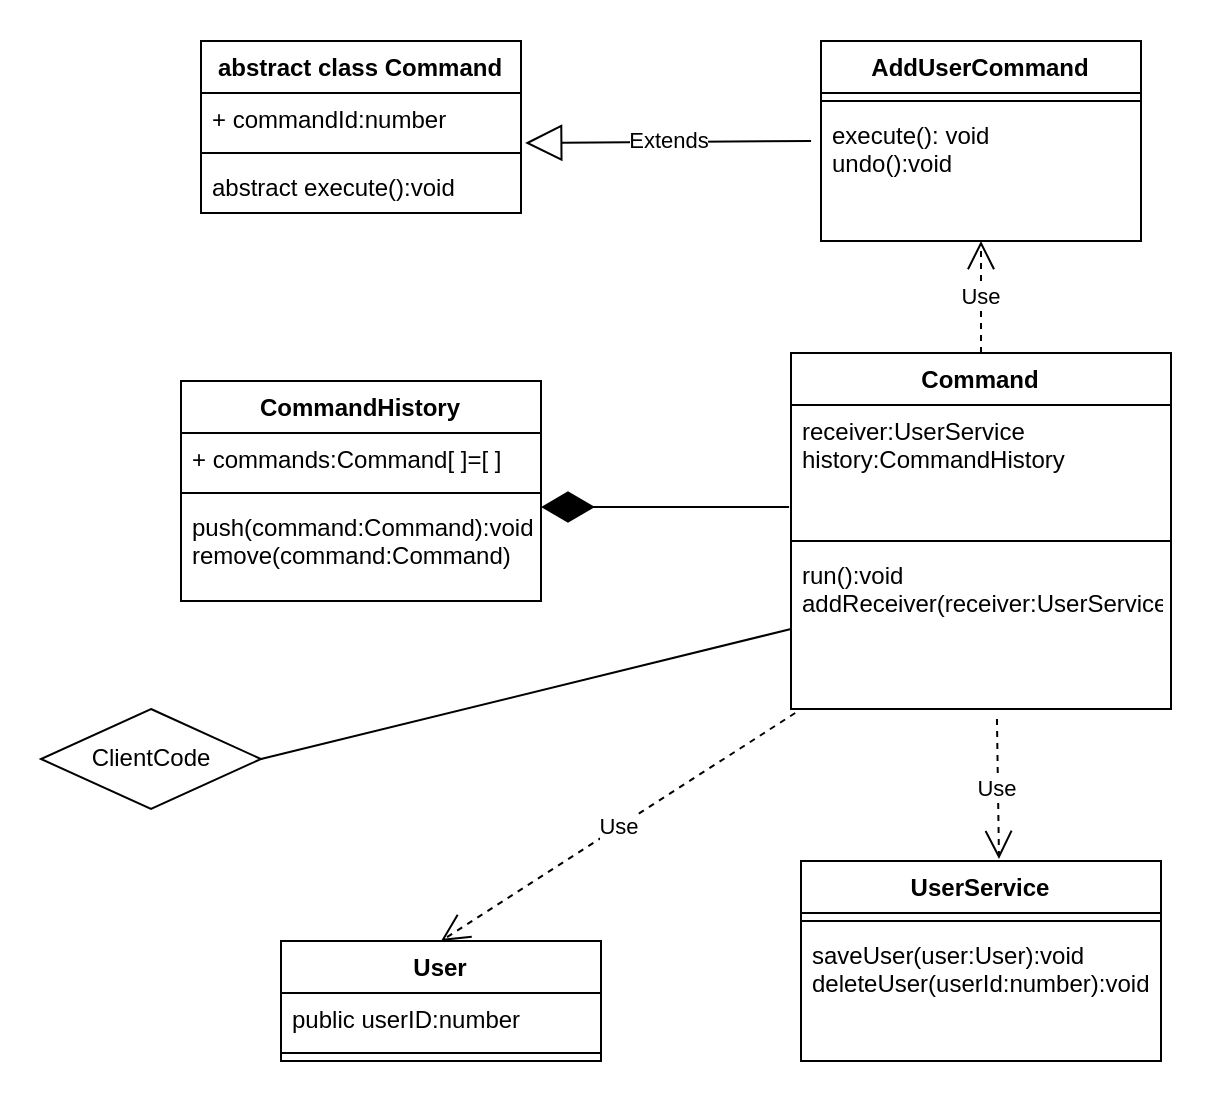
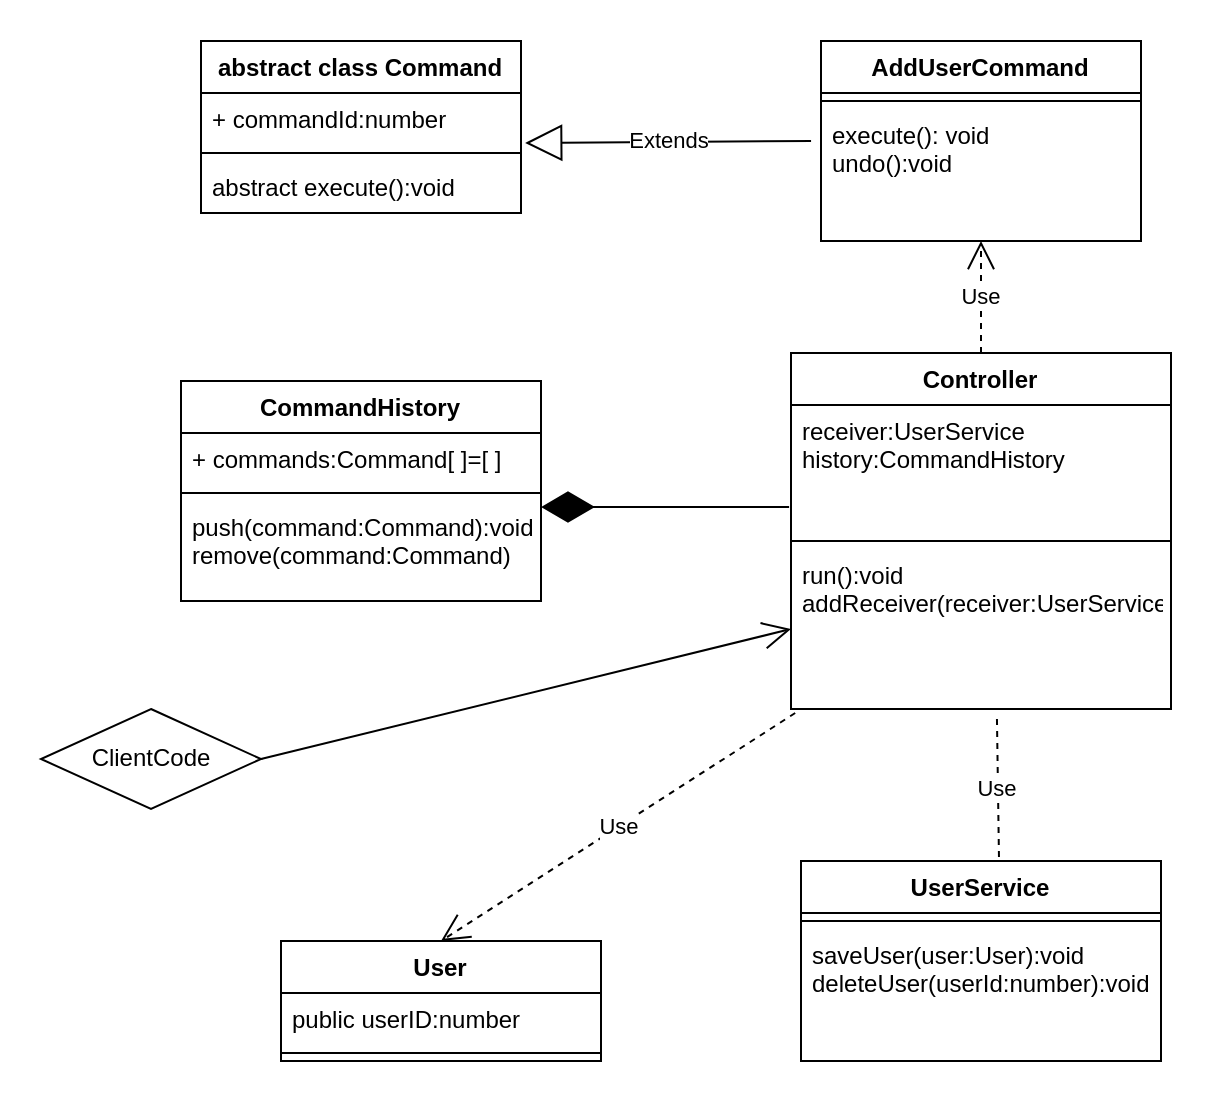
  <mxCell id="0" />
  <mxCell id="1" parent="0" />
  <mxCell id="2" value="User" style="swimlane;fontStyle=1;align=center;verticalAlign=top;childLayout=stackLayout;horizontal=1;startSize=26;horizontalStack=0;resizeParent=1;resizeParentMax=0;resizeLast=0;collapsible=1;marginBottom=0;" vertex="1" parent="1"><mxGeometry x="140" y="470" width="160" height="60" as="geometry" /></mxCell>
  <mxCell id="3" value="public userID:number" style="text;strokeColor=none;fillColor=none;align=left;verticalAlign=top;spacingLeft=4;spacingRight=4;overflow=hidden;rotatable=0;points=[[0,0.5],[1,0.5]];portConstraint=eastwest;" vertex="1" parent="2"><mxGeometry y="26" width="160" height="26" as="geometry" /></mxCell>
  <mxCell id="4" value="" style="line;strokeWidth=1;fillColor=none;align=left;verticalAlign=middle;spacingTop=-1;spacingLeft=3;spacingRight=3;rotatable=0;labelPosition=right;points=[];portConstraint=eastwest;strokeColor=inherit;" vertex="1" parent="2"><mxGeometry y="52" width="160" height="8" as="geometry" /></mxCell>
  <mxCell id="5" value="abstract class Command" style="swimlane;fontStyle=1;align=center;verticalAlign=top;childLayout=stackLayout;horizontal=1;startSize=26;horizontalStack=0;resizeParent=1;resizeParentMax=0;resizeLast=0;collapsible=1;marginBottom=0;" vertex="1" parent="1"><mxGeometry x="100" y="20" width="160" height="86" as="geometry" /></mxCell>
  <mxCell id="6" value="+ commandId:number" style="text;strokeColor=none;fillColor=none;align=left;verticalAlign=top;spacingLeft=4;spacingRight=4;overflow=hidden;rotatable=0;points=[[0,0.5],[1,0.5]];portConstraint=eastwest;" vertex="1" parent="5"><mxGeometry y="26" width="160" height="26" as="geometry" /></mxCell>
  <mxCell id="7" value="" style="line;strokeWidth=1;fillColor=none;align=left;verticalAlign=middle;spacingTop=-1;spacingLeft=3;spacingRight=3;rotatable=0;labelPosition=right;points=[];portConstraint=eastwest;strokeColor=inherit;" vertex="1" parent="5"><mxGeometry y="52" width="160" height="8" as="geometry" /></mxCell>
  <mxCell id="8" value="abstract execute():void" style="text;strokeColor=none;fillColor=none;align=left;verticalAlign=top;spacingLeft=4;spacingRight=4;overflow=hidden;rotatable=0;points=[[0,0.5],[1,0.5]];portConstraint=eastwest;" vertex="1" parent="5"><mxGeometry y="60" width="160" height="26" as="geometry" /></mxCell>
  <mxCell id="9" value="CommandHistory" style="swimlane;fontStyle=1;align=center;verticalAlign=top;childLayout=stackLayout;horizontal=1;startSize=26;horizontalStack=0;resizeParent=1;resizeParentMax=0;resizeLast=0;collapsible=1;marginBottom=0;" vertex="1" parent="1"><mxGeometry x="90" y="190" width="180" height="110" as="geometry" /></mxCell>
  <mxCell id="10" value="+ commands:Command[ ]=[ ]" style="text;strokeColor=none;fillColor=none;align=left;verticalAlign=top;spacingLeft=4;spacingRight=4;overflow=hidden;rotatable=0;points=[[0,0.5],[1,0.5]];portConstraint=eastwest;" vertex="1" parent="9"><mxGeometry y="26" width="180" height="26" as="geometry" /></mxCell>
  <mxCell id="11" value="" style="line;strokeWidth=1;fillColor=none;align=left;verticalAlign=middle;spacingTop=-1;spacingLeft=3;spacingRight=3;rotatable=0;labelPosition=right;points=[];portConstraint=eastwest;strokeColor=inherit;" vertex="1" parent="9"><mxGeometry y="52" width="180" height="8" as="geometry" /></mxCell>
  <mxCell id="12" value="push(command:Command):void&#10;remove(command:Command)" style="text;strokeColor=none;fillColor=none;align=left;verticalAlign=top;spacingLeft=4;spacingRight=4;overflow=hidden;rotatable=0;points=[[0,0.5],[1,0.5]];portConstraint=eastwest;" vertex="1" parent="9"><mxGeometry y="60" width="180" height="50" as="geometry" /></mxCell>
  <mxCell id="13" value="UserService" style="swimlane;fontStyle=1;align=center;verticalAlign=top;childLayout=stackLayout;horizontal=1;startSize=26;horizontalStack=0;resizeParent=1;resizeParentMax=0;resizeLast=0;collapsible=1;marginBottom=0;" vertex="1" parent="1"><mxGeometry x="400" y="430" width="180" height="100" as="geometry" /></mxCell>
  <mxCell id="14" value="" style="line;strokeWidth=1;fillColor=none;align=left;verticalAlign=middle;spacingTop=-1;spacingLeft=3;spacingRight=3;rotatable=0;labelPosition=right;points=[];portConstraint=eastwest;strokeColor=inherit;" vertex="1" parent="13"><mxGeometry y="26" width="180" height="8" as="geometry" /></mxCell>
  <mxCell id="15" value="saveUser(user:User):void&#10;deleteUser(userId:number):void" style="text;strokeColor=none;fillColor=none;align=left;verticalAlign=top;spacingLeft=4;spacingRight=4;overflow=hidden;rotatable=0;points=[[0,0.5],[1,0.5]];portConstraint=eastwest;" vertex="1" parent="13"><mxGeometry y="34" width="180" height="66" as="geometry" /></mxCell>
  <mxCell id="16" value="AddUserCommand" style="swimlane;fontStyle=1;align=center;verticalAlign=top;childLayout=stackLayout;horizontal=1;startSize=26;horizontalStack=0;resizeParent=1;resizeParentMax=0;resizeLast=0;collapsible=1;marginBottom=0;" vertex="1" parent="1"><mxGeometry x="410" y="20" width="160" height="100" as="geometry" /></mxCell>
  <mxCell id="17" value="" style="line;strokeWidth=1;fillColor=none;align=left;verticalAlign=middle;spacingTop=-1;spacingLeft=3;spacingRight=3;rotatable=0;labelPosition=right;points=[];portConstraint=eastwest;strokeColor=inherit;" vertex="1" parent="16"><mxGeometry y="26" width="160" height="8" as="geometry" /></mxCell>
  <mxCell id="18" value="execute(): void&#10;undo():void" style="text;strokeColor=none;fillColor=none;align=left;verticalAlign=top;spacingLeft=4;spacingRight=4;overflow=hidden;rotatable=0;points=[[0,0.5],[1,0.5]];portConstraint=eastwest;" vertex="1" parent="16"><mxGeometry y="34" width="160" height="66" as="geometry" /></mxCell>
  <mxCell id="19" value="Extends" style="endArrow=block;endSize=16;endFill=0;html=1;rounded=0;exitX=-0.031;exitY=0.242;exitDx=0;exitDy=0;exitPerimeter=0;entryX=1.013;entryY=0.962;entryDx=0;entryDy=0;entryPerimeter=0;" edge="1" parent="1" source="18" target="6"><mxGeometry width="160" relative="1" as="geometry"><mxPoint x="110" y="260" as="sourcePoint" /><mxPoint x="270" y="260" as="targetPoint" /></mxGeometry></mxCell>
- <mxCell id="20" value="Command" style="swimlane;fontStyle=1;align=center;verticalAlign=top;childLayout=stackLayout;horizontal=1;startSize=26;horizontalStack=0;resizeParent=1;resizeParentMax=0;resizeLast=0;collapsible=1;marginBottom=0;" vertex="1" parent="1"><mxGeometry x="395" y="176" width="190" height="178" as="geometry" /></mxCell>
+ <mxCell id="20" value="Controller" style="swimlane;fontStyle=1;align=center;verticalAlign=top;childLayout=stackLayout;horizontal=1;startSize=26;horizontalStack=0;resizeParent=1;resizeParentMax=0;resizeLast=0;collapsible=1;marginBottom=0;" vertex="1" parent="1"><mxGeometry x="395" y="176" width="190" height="178" as="geometry" /></mxCell>
  <mxCell id="21" value="receiver:UserService&#10;    history:CommandHistory" style="text;strokeColor=none;fillColor=none;align=left;verticalAlign=top;spacingLeft=4;spacingRight=4;overflow=hidden;rotatable=0;points=[[0,0.5],[1,0.5]];portConstraint=eastwest;" vertex="1" parent="20"><mxGeometry y="26" width="190" height="64" as="geometry" /></mxCell>
  <mxCell id="22" value="" style="line;strokeWidth=1;fillColor=none;align=left;verticalAlign=middle;spacingTop=-1;spacingLeft=3;spacingRight=3;rotatable=0;labelPosition=right;points=[];portConstraint=eastwest;strokeColor=inherit;" vertex="1" parent="20"><mxGeometry y="90" width="190" height="8" as="geometry" /></mxCell>
  <mxCell id="23" value="run():void&#10;addReceiver(receiver:UserService)" style="text;strokeColor=none;fillColor=none;align=left;verticalAlign=top;spacingLeft=4;spacingRight=4;overflow=hidden;rotatable=0;points=[[0,0.5],[1,0.5]];portConstraint=eastwest;" vertex="1" parent="20"><mxGeometry y="98" width="190" height="80" as="geometry" /></mxCell>
  <mxCell id="24" value="" style="endArrow=diamondThin;endFill=1;endSize=24;html=1;rounded=0;entryX=1;entryY=0.06;entryDx=0;entryDy=0;entryPerimeter=0;exitX=-0.005;exitY=0.797;exitDx=0;exitDy=0;exitPerimeter=0;" edge="1" parent="1" source="21" target="12"><mxGeometry width="160" relative="1" as="geometry"><mxPoint x="160" y="260" as="sourcePoint" /><mxPoint x="320" y="260" as="targetPoint" /></mxGeometry></mxCell>
- <mxCell id="25" value="Use" style="endArrow=open;endSize=12;dashed=1;html=1;rounded=0;exitX=0.542;exitY=1.063;exitDx=0;exitDy=0;exitPerimeter=0;entryX=0.55;entryY=-0.01;entryDx=0;entryDy=0;entryPerimeter=0;" edge="1" parent="1" source="23" target="13"><mxGeometry width="160" relative="1" as="geometry"><mxPoint x="160" y="260" as="sourcePoint" /><mxPoint x="360" y="360" as="targetPoint" /></mxGeometry></mxCell>
+ <mxCell id="25" value="Use" style="endArrow=none;endSize=12;dashed=1;html=1;rounded=0;exitX=0.542;exitY=1.063;exitDx=0;exitDy=0;exitPerimeter=0;entryX=0.55;entryY=-0.01;entryDx=0;entryDy=0;entryPerimeter=0;" edge="1" parent="1" source="23" target="13"><mxGeometry width="160" relative="1" as="geometry"><mxPoint x="160" y="260" as="sourcePoint" /><mxPoint x="360" y="360" as="targetPoint" /></mxGeometry></mxCell>
  <mxCell id="26" value="Use" style="endArrow=open;endSize=12;dashed=1;html=1;rounded=0;entryX=0.5;entryY=0;entryDx=0;entryDy=0;exitX=0.011;exitY=1.025;exitDx=0;exitDy=0;exitPerimeter=0;" edge="1" parent="1" source="23" target="2"><mxGeometry width="160" relative="1" as="geometry"><mxPoint x="160" y="260" as="sourcePoint" /><mxPoint x="320" y="260" as="targetPoint" /></mxGeometry></mxCell>
  <mxCell id="27" value="Use" style="endArrow=open;endSize=12;dashed=1;html=1;rounded=0;exitX=0.5;exitY=0;exitDx=0;exitDy=0;" edge="1" parent="1" source="20" target="18"><mxGeometry width="160" relative="1" as="geometry"><mxPoint x="160" y="260" as="sourcePoint" /><mxPoint x="320" y="260" as="targetPoint" /></mxGeometry></mxCell>
  <mxCell id="28" value="ClientCode" style="rhombus;html=1;" vertex="1" parent="1"><mxGeometry x="20" y="354" width="110" height="50" as="geometry" /></mxCell>
- <mxCell id="29" value="" style="endArrow=none;endFill=1;endSize=12;html=1;rounded=0;exitX=1;exitY=0.5;exitDx=0;exitDy=0;entryX=0;entryY=0.5;entryDx=0;entryDy=0;" edge="1" parent="1" source="28" target="23"><mxGeometry width="160" relative="1" as="geometry"><mxPoint x="160" y="260" as="sourcePoint" /><mxPoint x="320" y="260" as="targetPoint" /></mxGeometry></mxCell>
+ <mxCell id="29" value="" style="endArrow=open;endFill=1;endSize=12;html=1;rounded=0;exitX=1;exitY=0.5;exitDx=0;exitDy=0;entryX=0;entryY=0.5;entryDx=0;entryDy=0;" edge="1" parent="1" source="28" target="23"><mxGeometry width="160" relative="1" as="geometry"><mxPoint x="160" y="260" as="sourcePoint" /><mxPoint x="320" y="260" as="targetPoint" /></mxGeometry></mxCell>
